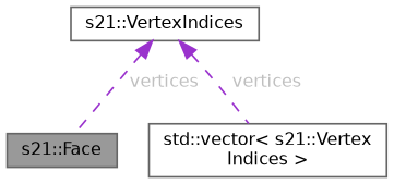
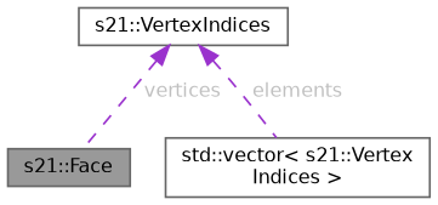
  digraph {
    node [color=gray40 fillcolor=white fontname=Helvetica fontsize=10 shape=box style=filled]
    edge [color=darkorchid3 dir=back fontcolor=grey fontname=Helvetica fontsize=10 labelfontname=Helvetica labelfontsize=10 style=dashed]
    n1 [fillcolor=grey60 fontcolor=black height=0.2 label="s21::Face" width=0.4]
    n2 [height=0.2 label="std::vector\< s21::Vertex\lIndices \>" width=0.4]
    n3 [height=0.2 label="s21::VertexIndices" width=0.4]
    n3 -> n1 [label=" vertices"]
-   n3 -> n2 [label=" vertices"]
+   n3 -> n2 [label=" elements"]
  }
